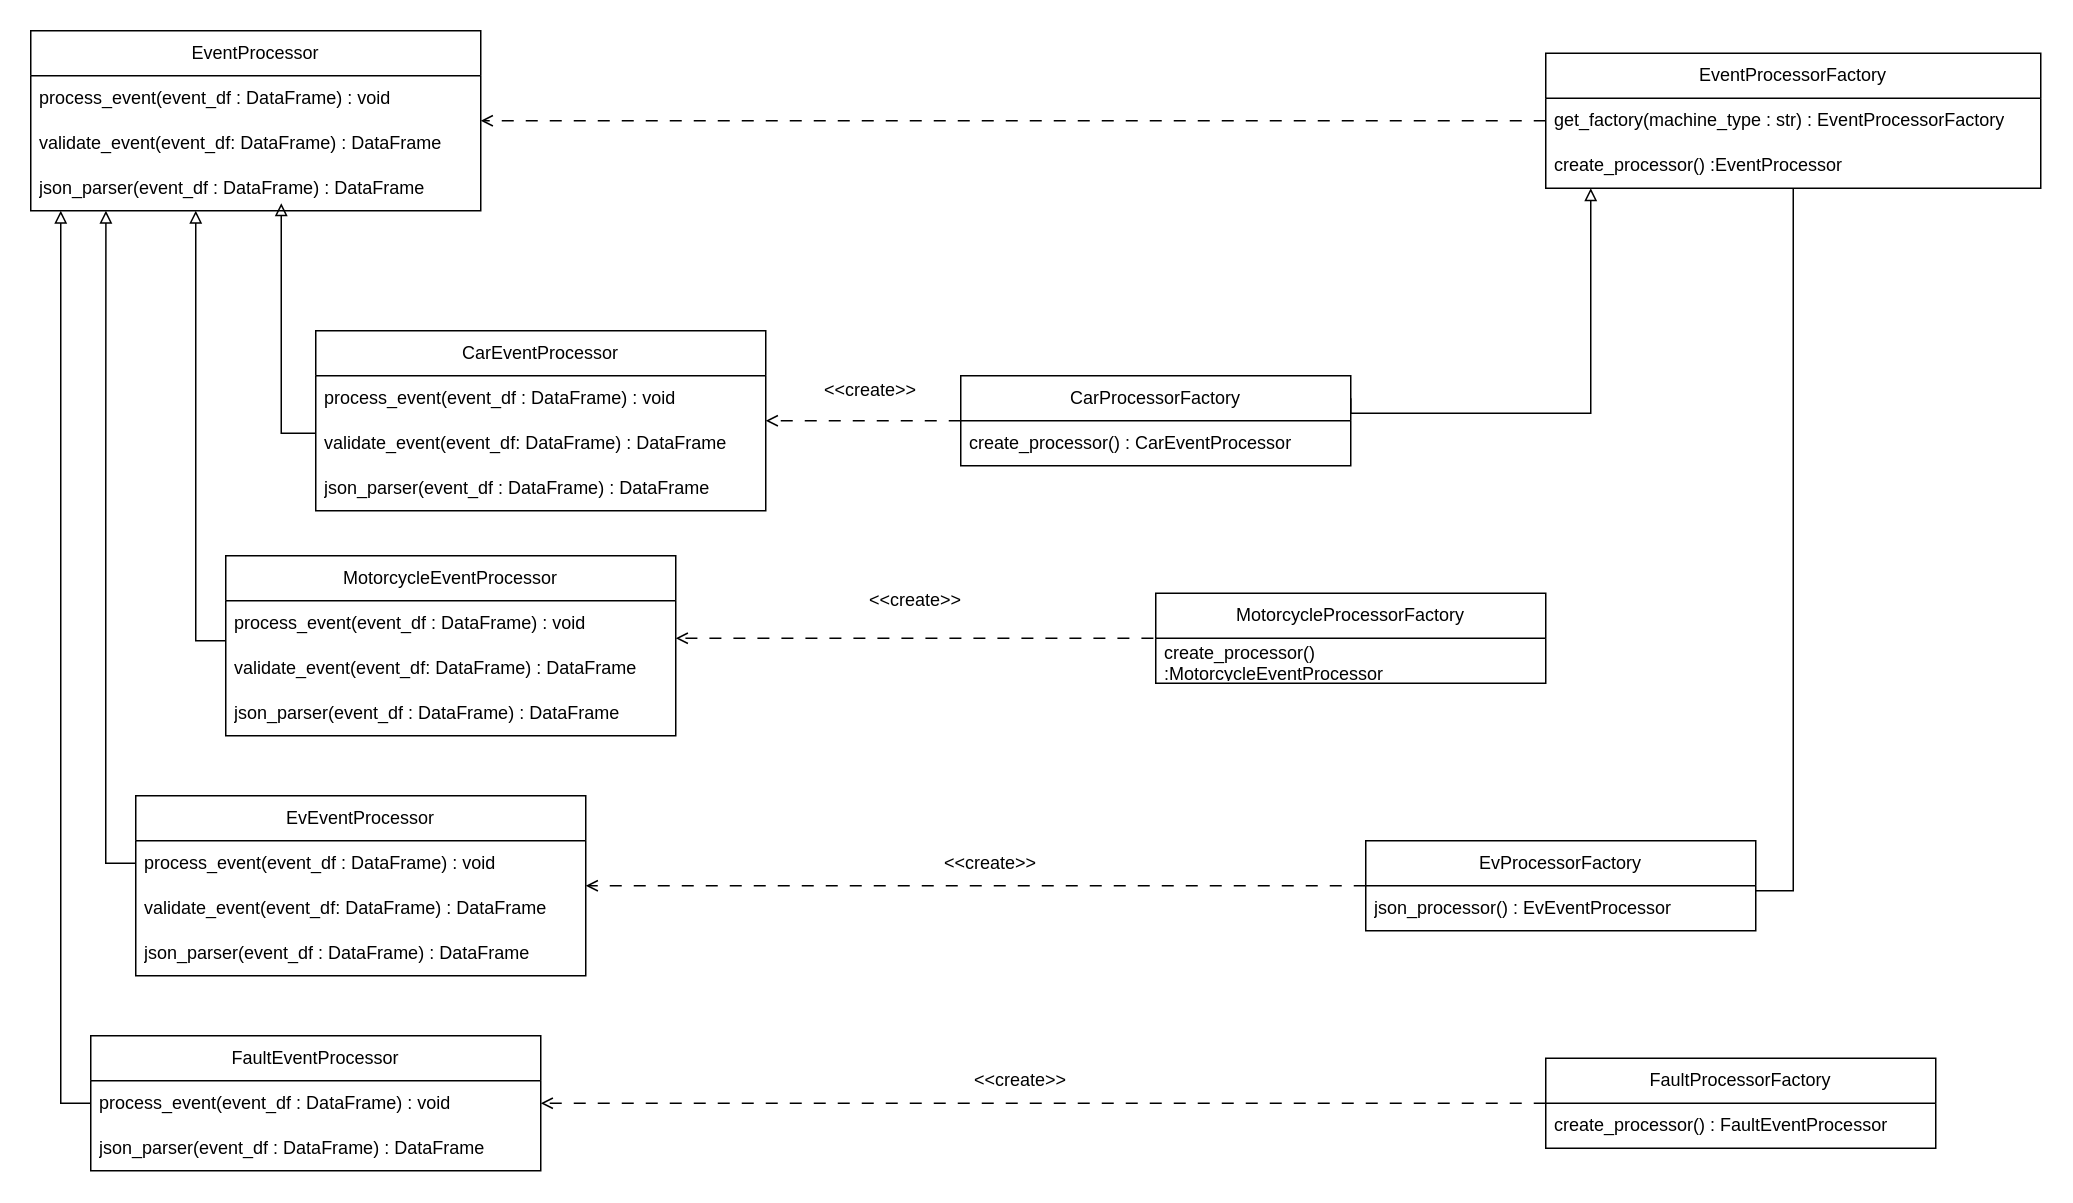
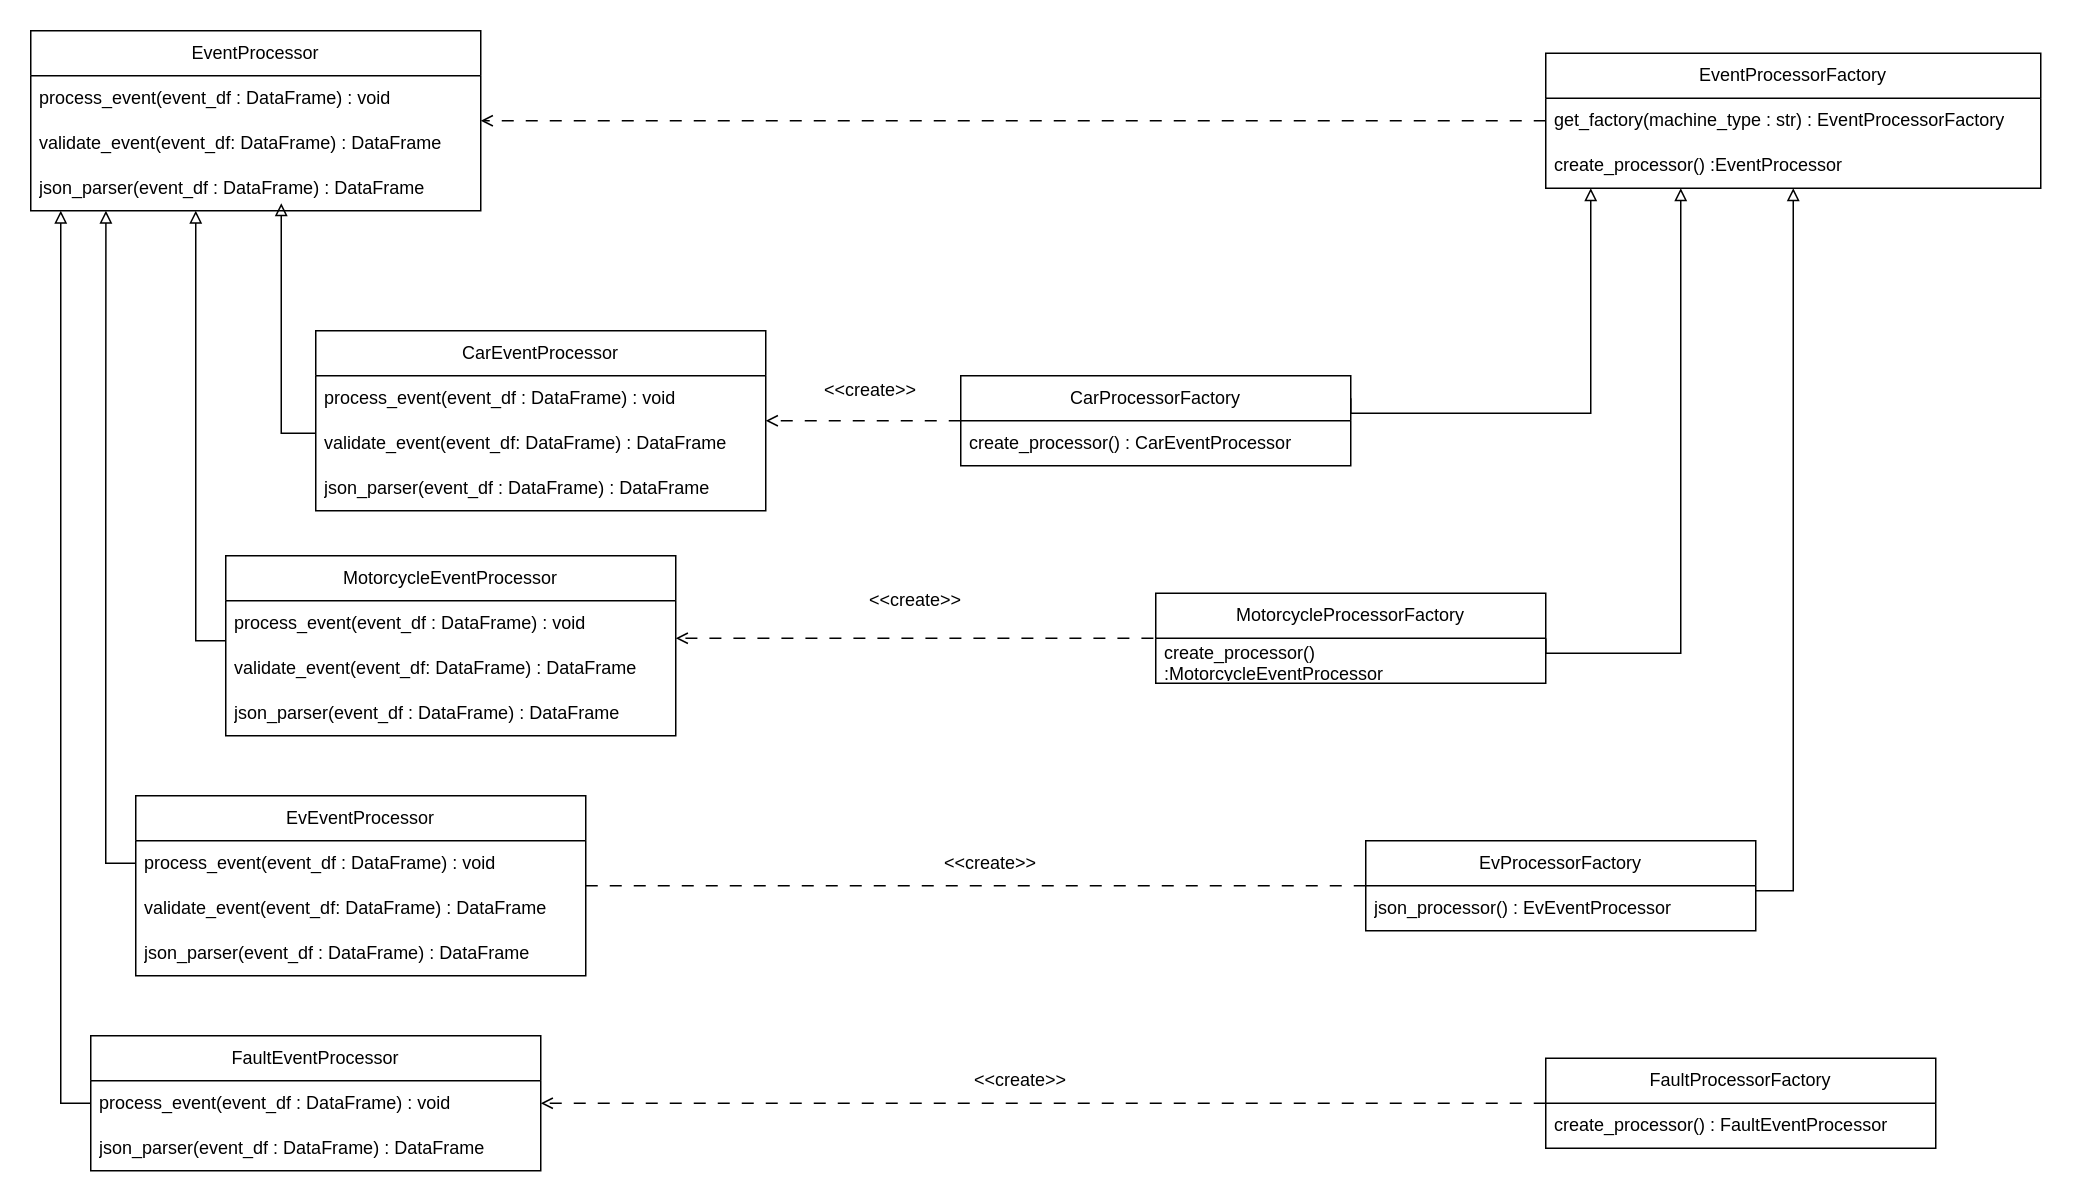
  <mxCell id="0" />
  <mxCell id="1" parent="0" />
  <mxCell id="2" value="EventProcessorFactory" style="swimlane;fontStyle=0;childLayout=stackLayout;horizontal=1;startSize=30;horizontalStack=0;resizeParent=1;resizeParentMax=0;resizeLast=0;collapsible=1;marginBottom=0;whiteSpace=wrap;html=1;" vertex="1" parent="1"><mxGeometry x="1030" y="35" width="330" height="90" as="geometry" /></mxCell>
  <mxCell id="3" value="get_factory(machine_type : str) : EventProcessorFactory" style="text;strokeColor=none;fillColor=none;align=left;verticalAlign=middle;spacingLeft=4;spacingRight=4;overflow=hidden;points=[[0,0.5],[1,0.5]];portConstraint=eastwest;rotatable=0;whiteSpace=wrap;html=1;" vertex="1" parent="2"><mxGeometry y="30" width="330" height="30" as="geometry" /></mxCell>
  <mxCell id="4" value="create_processor() :EventProcessor" style="text;strokeColor=none;fillColor=none;align=left;verticalAlign=middle;spacingLeft=4;spacingRight=4;overflow=hidden;points=[[0,0.5],[1,0.5]];portConstraint=eastwest;rotatable=0;whiteSpace=wrap;html=1;" vertex="1" parent="2"><mxGeometry y="60" width="330" height="30" as="geometry" /></mxCell>
- <mxCell id="5" style="edgeStyle=orthogonalEdgeStyle;rounded=0;orthogonalLoop=1;jettySize=auto;html=1;exitX=1;exitY=0.111;exitDx=0;exitDy=0;exitPerimeter=0;endArrow=none;endFill=0;" edge="1" parent="1" source="8" target="2"><mxGeometry relative="1" as="geometry" /></mxCell>
- <mxCell id="6" style="edgeStyle=orthogonalEdgeStyle;rounded=0;orthogonalLoop=1;jettySize=auto;html=1;endArrow=open;endFill=0;dashed=1;dashPattern=8 8;" edge="1" parent="1" source="7" target="34"><mxGeometry relative="1" as="geometry" /></mxCell>
+ <mxCell id="5" style="edgeStyle=orthogonalEdgeStyle;rounded=0;orthogonalLoop=1;jettySize=auto;html=1;exitX=1;exitY=0.111;exitDx=0;exitDy=0;exitPerimeter=0;endArrow=block;endFill=0;" edge="1" parent="1" source="8" target="2"><mxGeometry relative="1" as="geometry" /></mxCell>
+ <mxCell id="6" style="edgeStyle=orthogonalEdgeStyle;rounded=0;orthogonalLoop=1;jettySize=auto;html=1;endArrow=none;endFill=0;dashed=1;dashPattern=8 8;" edge="1" parent="1" source="7" target="34"><mxGeometry relative="1" as="geometry" /></mxCell>
  <mxCell id="7" value="&lt;div&gt;EvProcessorFactory&lt;/div&gt;" style="swimlane;fontStyle=0;childLayout=stackLayout;horizontal=1;startSize=30;horizontalStack=0;resizeParent=1;resizeParentMax=0;resizeLast=0;collapsible=1;marginBottom=0;whiteSpace=wrap;html=1;" vertex="1" parent="1"><mxGeometry x="910" y="560" width="260" height="60" as="geometry" /></mxCell>
  <mxCell id="8" value="json_processor() : EvEventProcessor" style="text;strokeColor=none;fillColor=none;align=left;verticalAlign=middle;spacingLeft=4;spacingRight=4;overflow=hidden;points=[[0,0.5],[1,0.5]];portConstraint=eastwest;rotatable=0;whiteSpace=wrap;html=1;" vertex="1" parent="7"><mxGeometry y="30" width="260" height="30" as="geometry" /></mxCell>
  <mxCell id="9" style="edgeStyle=orthogonalEdgeStyle;rounded=0;orthogonalLoop=1;jettySize=auto;html=1;endArrow=open;endFill=0;dashed=1;dashPattern=8 8;" edge="1" parent="1" source="10" target="40"><mxGeometry relative="1" as="geometry" /></mxCell>
  <mxCell id="10" value="FaultProcessorFactory" style="swimlane;fontStyle=0;childLayout=stackLayout;horizontal=1;startSize=30;horizontalStack=0;resizeParent=1;resizeParentMax=0;resizeLast=0;collapsible=1;marginBottom=0;whiteSpace=wrap;html=1;" vertex="1" parent="1"><mxGeometry x="1030" y="705" width="260" height="60" as="geometry" /></mxCell>
  <mxCell id="11" value="create_processor() : FaultEventProcessor" style="text;strokeColor=none;fillColor=none;align=left;verticalAlign=middle;spacingLeft=4;spacingRight=4;overflow=hidden;points=[[0,0.5],[1,0.5]];portConstraint=eastwest;rotatable=0;whiteSpace=wrap;html=1;" vertex="1" parent="10"><mxGeometry y="30" width="260" height="30" as="geometry" /></mxCell>
+ <mxCell id="12" style="edgeStyle=orthogonalEdgeStyle;rounded=0;orthogonalLoop=1;jettySize=auto;html=1;exitX=1;exitY=0.5;exitDx=0;exitDy=0;endArrow=block;endFill=0;" edge="1" parent="1" source="14" target="2"><mxGeometry relative="1" as="geometry"><mxPoint x="1020" y="145" as="targetPoint" /><Array as="points"><mxPoint x="1030" y="435" /><mxPoint x="1120" y="435" /></Array></mxGeometry></mxCell>
  <mxCell id="13" style="edgeStyle=orthogonalEdgeStyle;rounded=0;orthogonalLoop=1;jettySize=auto;html=1;endArrow=open;endFill=0;exitX=-0.006;exitY=0;exitDx=0;exitDy=0;exitPerimeter=0;dashed=1;dashPattern=8 8;" edge="1" parent="1" source="15" target="30"><mxGeometry relative="1" as="geometry"><Array as="points"><mxPoint x="720" y="425" /><mxPoint x="720" y="425" /></Array></mxGeometry></mxCell>
  <mxCell id="14" value="MotorcycleProcessorFactory" style="swimlane;fontStyle=0;childLayout=stackLayout;horizontal=1;startSize=30;horizontalStack=0;resizeParent=1;resizeParentMax=0;resizeLast=0;collapsible=1;marginBottom=0;whiteSpace=wrap;html=1;" vertex="1" parent="1"><mxGeometry x="770" y="395" width="260" height="60" as="geometry" /></mxCell>
  <mxCell id="15" value="create_processor() :MotorcycleEventProcessor" style="text;strokeColor=none;fillColor=none;align=left;verticalAlign=middle;spacingLeft=4;spacingRight=4;overflow=hidden;points=[[0,0.5],[1,0.5]];portConstraint=eastwest;rotatable=0;whiteSpace=wrap;html=1;" vertex="1" parent="14"><mxGeometry y="30" width="260" height="30" as="geometry" /></mxCell>
  <mxCell id="16" style="edgeStyle=orthogonalEdgeStyle;rounded=0;orthogonalLoop=1;jettySize=auto;html=1;endArrow=open;endFill=0;dashed=1;dashPattern=8 8;" edge="1" parent="1" source="17" target="27"><mxGeometry relative="1" as="geometry"><Array as="points"><mxPoint x="540" y="280" /><mxPoint x="540" y="280" /></Array></mxGeometry></mxCell>
  <mxCell id="17" value="CarProcessorFactory" style="swimlane;fontStyle=0;childLayout=stackLayout;horizontal=1;startSize=30;horizontalStack=0;resizeParent=1;resizeParentMax=0;resizeLast=0;collapsible=1;marginBottom=0;whiteSpace=wrap;html=1;" vertex="1" parent="1"><mxGeometry x="640" y="250" width="260" height="60" as="geometry" /></mxCell>
  <mxCell id="18" value="create_processor() : CarEventProcessor" style="text;strokeColor=none;fillColor=none;align=left;verticalAlign=middle;spacingLeft=4;spacingRight=4;overflow=hidden;points=[[0,0.5],[1,0.5]];portConstraint=eastwest;rotatable=0;whiteSpace=wrap;html=1;" vertex="1" parent="17"><mxGeometry y="30" width="260" height="30" as="geometry" /></mxCell>
  <mxCell id="19" style="edgeStyle=orthogonalEdgeStyle;rounded=0;orthogonalLoop=1;jettySize=auto;html=1;endArrow=block;endFill=0;exitX=1;exitY=0.25;exitDx=0;exitDy=0;" edge="1" parent="1" source="17" target="2"><mxGeometry relative="1" as="geometry"><Array as="points"><mxPoint x="900" y="275" /><mxPoint x="1060" y="275" /></Array></mxGeometry></mxCell>
  <mxCell id="20" value="EventProcessor" style="swimlane;fontStyle=0;childLayout=stackLayout;horizontal=1;startSize=30;horizontalStack=0;resizeParent=1;resizeParentMax=0;resizeLast=0;collapsible=1;marginBottom=0;whiteSpace=wrap;html=1;" vertex="1" parent="1"><mxGeometry x="20" y="20" width="300" height="120" as="geometry" /></mxCell>
  <mxCell id="21" value="process_event(event_df : DataFrame) : void" style="text;strokeColor=none;fillColor=none;align=left;verticalAlign=middle;spacingLeft=4;spacingRight=4;overflow=hidden;points=[[0,0.5],[1,0.5]];portConstraint=eastwest;rotatable=0;whiteSpace=wrap;html=1;" vertex="1" parent="20"><mxGeometry y="30" width="300" height="30" as="geometry" /></mxCell>
  <mxCell id="22" value="validate_event(event_df: DataFrame) : DataFrame" style="text;strokeColor=none;fillColor=none;align=left;verticalAlign=middle;spacingLeft=4;spacingRight=4;overflow=hidden;points=[[0,0.5],[1,0.5]];portConstraint=eastwest;rotatable=0;whiteSpace=wrap;html=1;" vertex="1" parent="20"><mxGeometry y="60" width="300" height="30" as="geometry" /></mxCell>
  <mxCell id="23" value="json_parser(event_df : DataFrame) : DataFrame" style="text;strokeColor=none;fillColor=none;align=left;verticalAlign=middle;spacingLeft=4;spacingRight=4;overflow=hidden;points=[[0,0.5],[1,0.5]];portConstraint=eastwest;rotatable=0;whiteSpace=wrap;html=1;" vertex="1" parent="20"><mxGeometry y="90" width="300" height="30" as="geometry" /></mxCell>
  <mxCell id="24" style="edgeStyle=orthogonalEdgeStyle;rounded=0;orthogonalLoop=1;jettySize=auto;html=1;exitX=0;exitY=1.278;exitDx=0;exitDy=0;exitPerimeter=0;endArrow=block;endFill=0;" edge="1" parent="1" source="26"><mxGeometry relative="1" as="geometry"><mxPoint x="187" y="135" as="targetPoint" /><Array as="points"><mxPoint x="187" y="288" /></Array></mxGeometry></mxCell>
  <mxCell id="25" value="CarEventProcessor" style="swimlane;fontStyle=0;childLayout=stackLayout;horizontal=1;startSize=30;horizontalStack=0;resizeParent=1;resizeParentMax=0;resizeLast=0;collapsible=1;marginBottom=0;whiteSpace=wrap;html=1;" vertex="1" parent="1"><mxGeometry x="210" y="220" width="300" height="120" as="geometry" /></mxCell>
  <mxCell id="26" value="process_event(event_df : DataFrame) : void" style="text;strokeColor=none;fillColor=none;align=left;verticalAlign=middle;spacingLeft=4;spacingRight=4;overflow=hidden;points=[[0,0.5],[1,0.5]];portConstraint=eastwest;rotatable=0;whiteSpace=wrap;html=1;" vertex="1" parent="25"><mxGeometry y="30" width="300" height="30" as="geometry" /></mxCell>
  <mxCell id="27" value="validate_event(event_df: DataFrame) : DataFrame" style="text;strokeColor=none;fillColor=none;align=left;verticalAlign=middle;spacingLeft=4;spacingRight=4;overflow=hidden;points=[[0,0.5],[1,0.5]];portConstraint=eastwest;rotatable=0;whiteSpace=wrap;html=1;" vertex="1" parent="25"><mxGeometry y="60" width="300" height="30" as="geometry" /></mxCell>
  <mxCell id="28" value="json_parser(event_df : DataFrame) : DataFrame" style="text;strokeColor=none;fillColor=none;align=left;verticalAlign=middle;spacingLeft=4;spacingRight=4;overflow=hidden;points=[[0,0.5],[1,0.5]];portConstraint=eastwest;rotatable=0;whiteSpace=wrap;html=1;" vertex="1" parent="25"><mxGeometry y="90" width="300" height="30" as="geometry" /></mxCell>
  <mxCell id="29" style="edgeStyle=orthogonalEdgeStyle;rounded=0;orthogonalLoop=1;jettySize=auto;html=1;exitX=0;exitY=0.889;exitDx=0;exitDy=0;exitPerimeter=0;endArrow=block;endFill=0;" edge="1" parent="1" source="31" target="20"><mxGeometry relative="1" as="geometry"><Array as="points"><mxPoint x="130" y="427" /></Array></mxGeometry></mxCell>
  <mxCell id="30" value="MotorcycleEventProcessor" style="swimlane;fontStyle=0;childLayout=stackLayout;horizontal=1;startSize=30;horizontalStack=0;resizeParent=1;resizeParentMax=0;resizeLast=0;collapsible=1;marginBottom=0;whiteSpace=wrap;html=1;" vertex="1" parent="1"><mxGeometry x="150" y="370" width="300" height="120" as="geometry" /></mxCell>
  <mxCell id="31" value="process_event(event_df : DataFrame) : void" style="text;strokeColor=none;fillColor=none;align=left;verticalAlign=middle;spacingLeft=4;spacingRight=4;overflow=hidden;points=[[0,0.5],[1,0.5]];portConstraint=eastwest;rotatable=0;whiteSpace=wrap;html=1;" vertex="1" parent="30"><mxGeometry y="30" width="300" height="30" as="geometry" /></mxCell>
  <mxCell id="32" value="validate_event(event_df: DataFrame) : DataFrame" style="text;strokeColor=none;fillColor=none;align=left;verticalAlign=middle;spacingLeft=4;spacingRight=4;overflow=hidden;points=[[0,0.5],[1,0.5]];portConstraint=eastwest;rotatable=0;whiteSpace=wrap;html=1;" vertex="1" parent="30"><mxGeometry y="60" width="300" height="30" as="geometry" /></mxCell>
  <mxCell id="33" value="json_parser(event_df : DataFrame) : DataFrame" style="text;strokeColor=none;fillColor=none;align=left;verticalAlign=middle;spacingLeft=4;spacingRight=4;overflow=hidden;points=[[0,0.5],[1,0.5]];portConstraint=eastwest;rotatable=0;whiteSpace=wrap;html=1;" vertex="1" parent="30"><mxGeometry y="90" width="300" height="30" as="geometry" /></mxCell>
  <mxCell id="34" value="EvEventProcessor" style="swimlane;fontStyle=0;childLayout=stackLayout;horizontal=1;startSize=30;horizontalStack=0;resizeParent=1;resizeParentMax=0;resizeLast=0;collapsible=1;marginBottom=0;whiteSpace=wrap;html=1;" vertex="1" parent="1"><mxGeometry x="90" y="530" width="300" height="120" as="geometry" /></mxCell>
  <mxCell id="35" value="process_event(event_df : DataFrame) : void" style="text;strokeColor=none;fillColor=none;align=left;verticalAlign=middle;spacingLeft=4;spacingRight=4;overflow=hidden;points=[[0,0.5],[1,0.5]];portConstraint=eastwest;rotatable=0;whiteSpace=wrap;html=1;" vertex="1" parent="34"><mxGeometry y="30" width="300" height="30" as="geometry" /></mxCell>
  <mxCell id="36" value="validate_event(event_df: DataFrame) : DataFrame" style="text;strokeColor=none;fillColor=none;align=left;verticalAlign=middle;spacingLeft=4;spacingRight=4;overflow=hidden;points=[[0,0.5],[1,0.5]];portConstraint=eastwest;rotatable=0;whiteSpace=wrap;html=1;" vertex="1" parent="34"><mxGeometry y="60" width="300" height="30" as="geometry" /></mxCell>
  <mxCell id="37" value="json_parser(event_df : DataFrame) : DataFrame" style="text;strokeColor=none;fillColor=none;align=left;verticalAlign=middle;spacingLeft=4;spacingRight=4;overflow=hidden;points=[[0,0.5],[1,0.5]];portConstraint=eastwest;rotatable=0;whiteSpace=wrap;html=1;" vertex="1" parent="34"><mxGeometry y="90" width="300" height="30" as="geometry" /></mxCell>
  <mxCell id="38" style="edgeStyle=orthogonalEdgeStyle;rounded=0;orthogonalLoop=1;jettySize=auto;html=1;exitX=0;exitY=0.5;exitDx=0;exitDy=0;endArrow=block;endFill=0;" edge="1" parent="1" source="40" target="20"><mxGeometry relative="1" as="geometry"><Array as="points"><mxPoint x="40" y="735" /></Array></mxGeometry></mxCell>
  <mxCell id="39" value="FaultEventProcessor" style="swimlane;fontStyle=0;childLayout=stackLayout;horizontal=1;startSize=30;horizontalStack=0;resizeParent=1;resizeParentMax=0;resizeLast=0;collapsible=1;marginBottom=0;whiteSpace=wrap;html=1;" vertex="1" parent="1"><mxGeometry x="60" y="690" width="300" height="90" as="geometry" /></mxCell>
  <mxCell id="40" value="process_event(event_df : DataFrame) : void" style="text;strokeColor=none;fillColor=none;align=left;verticalAlign=middle;spacingLeft=4;spacingRight=4;overflow=hidden;points=[[0,0.5],[1,0.5]];portConstraint=eastwest;rotatable=0;whiteSpace=wrap;html=1;" vertex="1" parent="39"><mxGeometry y="30" width="300" height="30" as="geometry" /></mxCell>
  <mxCell id="41" value="json_parser(event_df : DataFrame) : DataFrame" style="text;strokeColor=none;fillColor=none;align=left;verticalAlign=middle;spacingLeft=4;spacingRight=4;overflow=hidden;points=[[0,0.5],[1,0.5]];portConstraint=eastwest;rotatable=0;whiteSpace=wrap;html=1;" vertex="1" parent="39"><mxGeometry y="60" width="300" height="30" as="geometry" /></mxCell>
  <mxCell id="42" style="edgeStyle=orthogonalEdgeStyle;rounded=0;orthogonalLoop=1;jettySize=auto;html=1;endArrow=open;endFill=0;dashed=1;dashPattern=8 8;" edge="1" parent="1" source="3" target="20"><mxGeometry relative="1" as="geometry" /></mxCell>
  <mxCell id="43" value="&amp;lt;&amp;lt;create&amp;gt;&amp;gt;" style="text;html=1;strokeColor=none;fillColor=none;align=center;verticalAlign=middle;whiteSpace=wrap;rounded=0;" vertex="1" parent="1"><mxGeometry x="550" y="245" width="60" height="30" as="geometry" /></mxCell>
  <mxCell id="44" value="&amp;lt;&amp;lt;create&amp;gt;&amp;gt;" style="text;html=1;strokeColor=none;fillColor=none;align=center;verticalAlign=middle;whiteSpace=wrap;rounded=0;" vertex="1" parent="1"><mxGeometry x="580" y="385" width="60" height="30" as="geometry" /></mxCell>
  <mxCell id="45" value="&amp;lt;&amp;lt;create&amp;gt;&amp;gt;" style="text;html=1;strokeColor=none;fillColor=none;align=center;verticalAlign=middle;whiteSpace=wrap;rounded=0;" vertex="1" parent="1"><mxGeometry x="630" y="560" width="60" height="30" as="geometry" /></mxCell>
  <mxCell id="46" value="&amp;lt;&amp;lt;create&amp;gt;&amp;gt;" style="text;html=1;strokeColor=none;fillColor=none;align=center;verticalAlign=middle;whiteSpace=wrap;rounded=0;" vertex="1" parent="1"><mxGeometry x="650" y="705" width="60" height="30" as="geometry" /></mxCell>
  <mxCell id="47" style="edgeStyle=orthogonalEdgeStyle;rounded=0;orthogonalLoop=1;jettySize=auto;html=1;entryX=0.167;entryY=1;entryDx=0;entryDy=0;entryPerimeter=0;endArrow=block;endFill=0;" edge="1" parent="1" source="35" target="23"><mxGeometry relative="1" as="geometry" /></mxCell>
